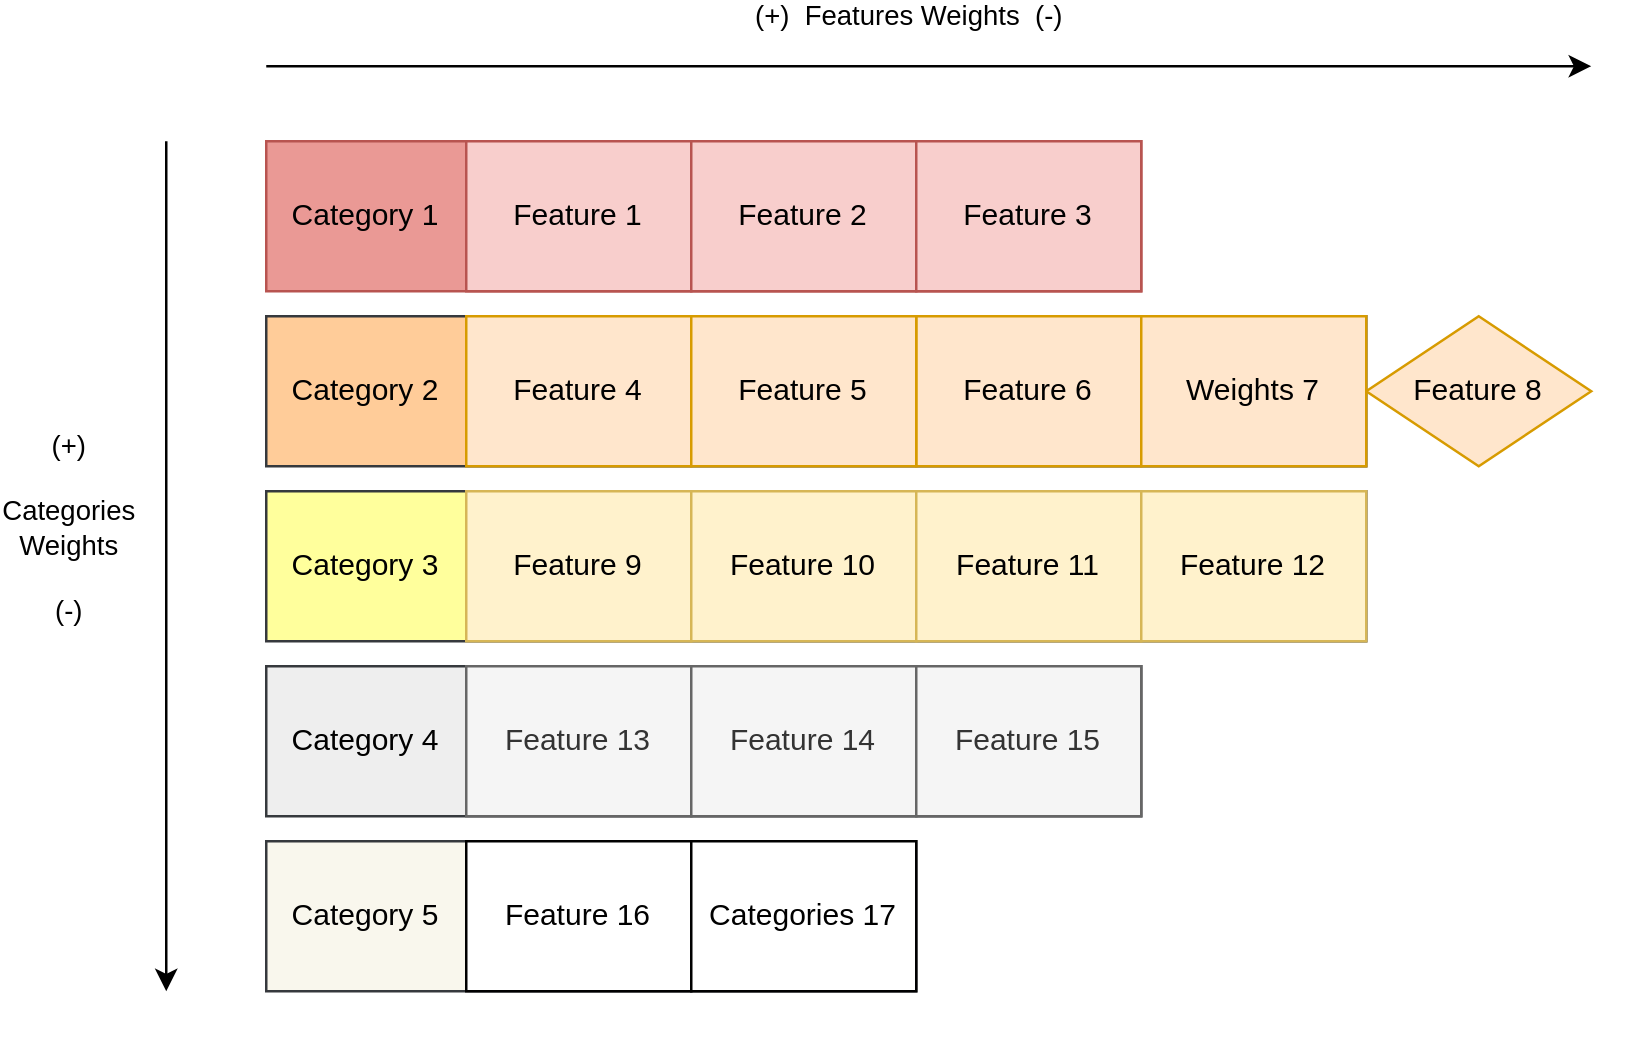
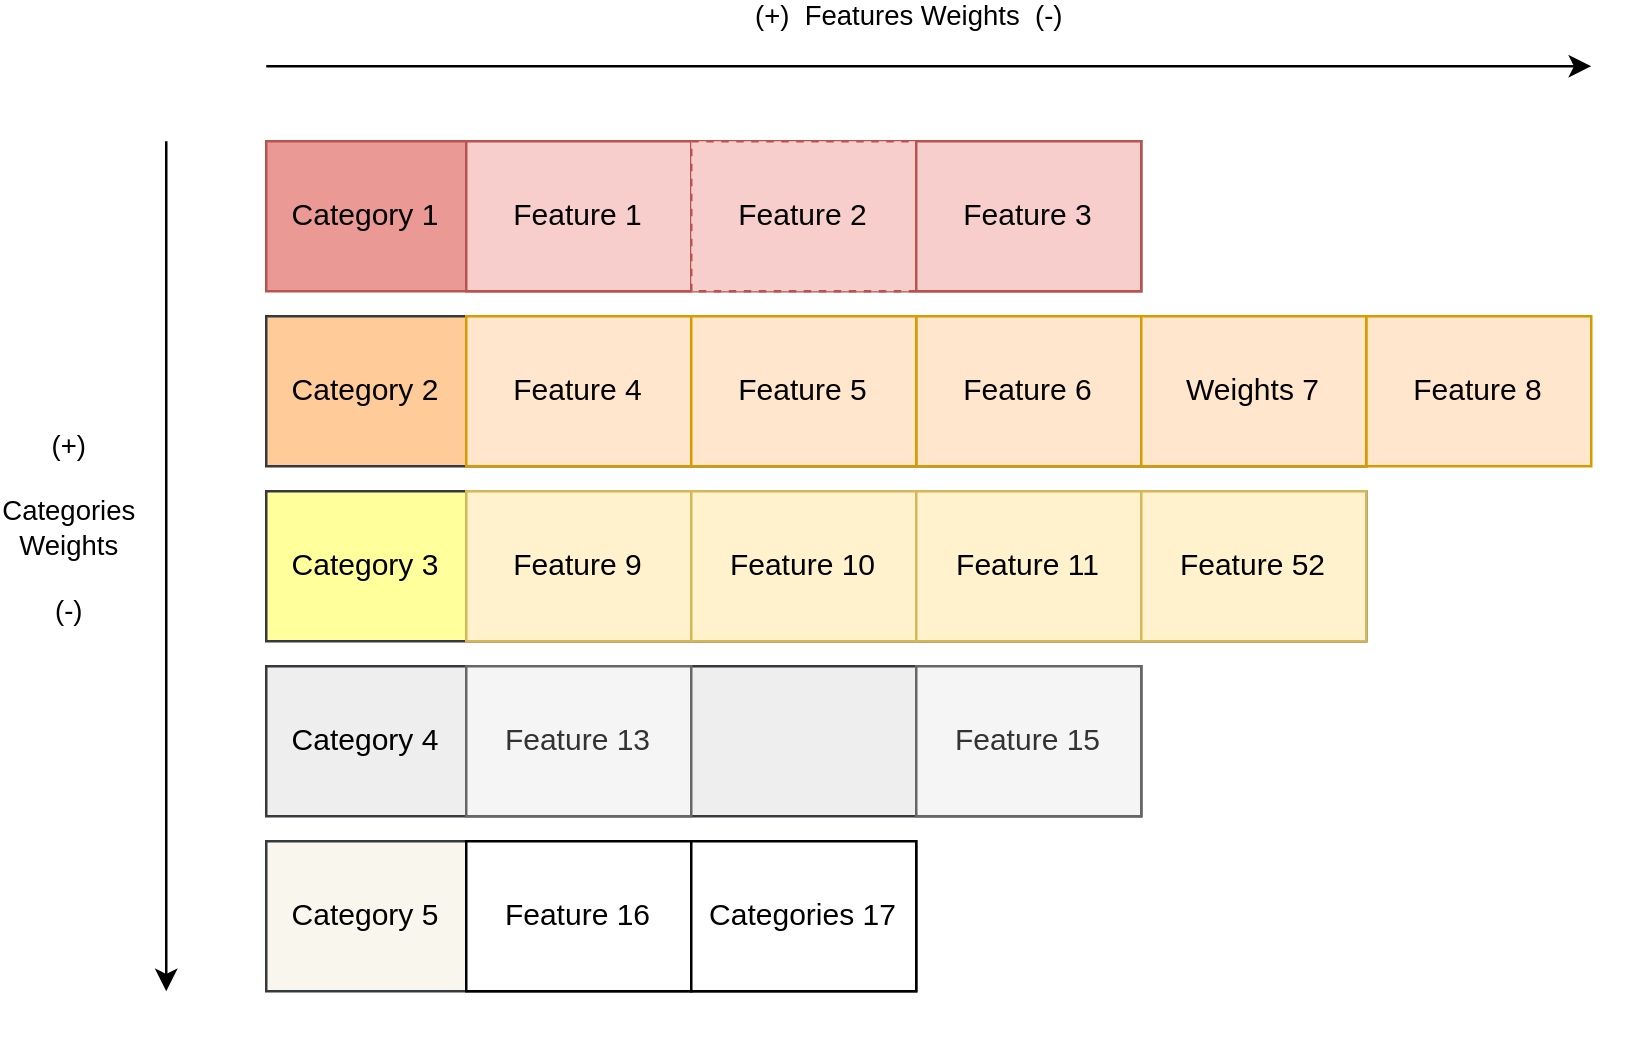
  <mxCell id="0" />
  <mxCell id="1" parent="0" />
  <mxCell id="2" value="" style="group;fillColor=#ea9995;strokeColor=#b85450;container=0;" parent="1" vertex="1" connectable="0"><mxGeometry x="60" y="50" width="350" height="60" as="geometry" /></mxCell>
  <mxCell id="3" value="" style="group;fillColor=#FFFF9C;strokeColor=#36393d;container=0;" parent="1" vertex="1" connectable="0"><mxGeometry x="60" y="190" width="440" height="60" as="geometry" /></mxCell>
  <mxCell id="4" value="" style="group;fillColor=#eeeeee;strokeColor=#36393d;container=0;" parent="1" vertex="1" connectable="0"><mxGeometry x="60" y="260" width="350" height="60" as="geometry" /></mxCell>
  <mxCell id="5" value="" style="group;fillColor=#f9f7ed;strokeColor=#36393d;container=0;" parent="1" vertex="1" connectable="0"><mxGeometry x="60" y="330" width="260" height="60" as="geometry" /></mxCell>
  <mxCell id="6" value="Category 1" style="text;html=1;strokeColor=none;fillColor=none;align=center;verticalAlign=middle;whiteSpace=wrap;rounded=0;" parent="1" vertex="1"><mxGeometry x="40" y="65" width="120" height="30" as="geometry" /></mxCell>
  <mxCell id="7" value="Feature 1" style="rounded=0;whiteSpace=wrap;html=1;fillColor=#f8cecc;strokeColor=#b85450;" parent="1" vertex="1"><mxGeometry x="140" y="50" width="90" height="60" as="geometry" /></mxCell>
- <mxCell id="8" value="Feature 2" style="rounded=0;whiteSpace=wrap;html=1;fillColor=#f8cecc;strokeColor=#b85450;" parent="1" vertex="1"><mxGeometry x="230" y="50" width="90" height="60" as="geometry" /></mxCell>
+ <mxCell id="8" value="Feature 2" style="rounded=0;whiteSpace=wrap;html=1;fillColor=#f8cecc;strokeColor=#b85450;dashed=1;" parent="1" vertex="1"><mxGeometry x="230" y="50" width="90" height="60" as="geometry" /></mxCell>
  <mxCell id="9" value="Feature 3" style="rounded=0;whiteSpace=wrap;html=1;fillColor=#f8cecc;strokeColor=#b85450;" parent="1" vertex="1"><mxGeometry x="320" y="50" width="90" height="60" as="geometry" /></mxCell>
  <mxCell id="10" value="" style="group;fillColor=#ffcc99;strokeColor=#36393d;container=0;" parent="1" vertex="1" connectable="0"><mxGeometry x="60" y="120" width="440" height="60" as="geometry" /></mxCell>
- <mxCell id="11" value="Feature 8" style="rhombus;whiteSpace=wrap;html=1;fillColor=#ffe6cc;strokeColor=#d79b00;" parent="1" vertex="1"><mxGeometry x="500" y="120" width="90" height="60" as="geometry" /></mxCell>
+ <mxCell id="11" value="Feature 8" style="rounded=0;whiteSpace=wrap;html=1;fillColor=#ffe6cc;strokeColor=#d79b00;" parent="1" vertex="1"><mxGeometry x="500" y="120" width="90" height="60" as="geometry" /></mxCell>
  <mxCell id="12" value="Category 2" style="text;html=1;strokeColor=none;fillColor=none;align=center;verticalAlign=middle;whiteSpace=wrap;rounded=0;" parent="1" vertex="1"><mxGeometry x="40" y="135" width="120" height="30" as="geometry" /></mxCell>
  <mxCell id="13" value="Feature 6" style="rounded=0;whiteSpace=wrap;html=1;fillColor=#ffe6cc;strokeColor=#d79b00;" parent="1" vertex="1"><mxGeometry x="320" y="120" width="90" height="60" as="geometry" /></mxCell>
  <mxCell id="14" value="Weights 7" style="rounded=0;whiteSpace=wrap;html=1;fillColor=#ffe6cc;strokeColor=#d79b00;" parent="1" vertex="1"><mxGeometry x="410" y="120" width="90" height="60" as="geometry" /></mxCell>
  <mxCell id="15" value="Feature 4" style="rounded=0;whiteSpace=wrap;html=1;fillColor=#ffe6cc;strokeColor=#d79b00;" parent="1" vertex="1"><mxGeometry x="140" y="120" width="90" height="60" as="geometry" /></mxCell>
  <mxCell id="16" value="Feature 5" style="rounded=0;whiteSpace=wrap;html=1;fillColor=#ffe6cc;strokeColor=#d79b00;" parent="1" vertex="1"><mxGeometry x="230" y="120" width="90" height="60" as="geometry" /></mxCell>
  <mxCell id="17" value="Category 3" style="text;html=1;strokeColor=none;fillColor=none;align=center;verticalAlign=middle;whiteSpace=wrap;rounded=0;container=0;" parent="1" vertex="1"><mxGeometry x="40" y="205" width="120" height="30" as="geometry" /></mxCell>
  <mxCell id="18" value="Feature 9" style="rounded=0;whiteSpace=wrap;html=1;container=0;fillColor=#fff2cc;strokeColor=#d6b656;" parent="1" vertex="1"><mxGeometry x="140" y="190" width="90" height="60" as="geometry" /></mxCell>
  <mxCell id="19" value="Feature 10" style="rounded=0;whiteSpace=wrap;html=1;container=0;fillColor=#fff2cc;strokeColor=#d6b656;" parent="1" vertex="1"><mxGeometry x="230" y="190" width="90" height="60" as="geometry" /></mxCell>
  <mxCell id="20" value="Feature 11" style="rounded=0;whiteSpace=wrap;html=1;container=0;fillColor=#fff2cc;strokeColor=#d6b656;" parent="1" vertex="1"><mxGeometry x="320" y="190" width="90" height="60" as="geometry" /></mxCell>
- <mxCell id="21" value="Feature 12" style="rounded=0;whiteSpace=wrap;html=1;container=0;fillColor=#fff2cc;strokeColor=#d6b656;" parent="1" vertex="1"><mxGeometry x="410" y="190" width="90" height="60" as="geometry" /></mxCell>
+ <mxCell id="21" value="Feature 52" style="rounded=0;whiteSpace=wrap;html=1;container=0;fillColor=#fff2cc;strokeColor=#d6b656;" parent="1" vertex="1"><mxGeometry x="410" y="190" width="90" height="60" as="geometry" /></mxCell>
  <mxCell id="22" value="Category 4" style="text;html=1;strokeColor=none;fillColor=none;align=center;verticalAlign=middle;whiteSpace=wrap;rounded=0;" parent="1" vertex="1"><mxGeometry x="40" y="275" width="120" height="30" as="geometry" /></mxCell>
  <mxCell id="23" value="Feature 13" style="rounded=0;whiteSpace=wrap;html=1;fillColor=#f5f5f5;fontColor=#333333;strokeColor=#666666;" parent="1" vertex="1"><mxGeometry x="140" y="260" width="90" height="60" as="geometry" /></mxCell>
- <mxCell id="24" value="Feature 14" style="rounded=0;whiteSpace=wrap;html=1;fillColor=#f5f5f5;fontColor=#333333;strokeColor=#666666;" parent="1" vertex="1"><mxGeometry x="230" y="260" width="90" height="60" as="geometry" /></mxCell>
  <mxCell id="25" value="Feature 15" style="rounded=0;whiteSpace=wrap;html=1;fillColor=#f5f5f5;fontColor=#333333;strokeColor=#666666;" parent="1" vertex="1"><mxGeometry x="320" y="260" width="90" height="60" as="geometry" /></mxCell>
  <mxCell id="26" value="Category 5" style="text;html=1;strokeColor=none;fillColor=none;align=center;verticalAlign=middle;whiteSpace=wrap;rounded=0;" parent="1" vertex="1"><mxGeometry x="40" y="345" width="120" height="30" as="geometry" /></mxCell>
  <mxCell id="27" value="Feature 16" style="rounded=0;whiteSpace=wrap;html=1;" parent="1" vertex="1"><mxGeometry x="140" y="330" width="90" height="60" as="geometry" /></mxCell>
  <mxCell id="28" value="Categories 17" style="rounded=0;whiteSpace=wrap;html=1;" parent="1" vertex="1"><mxGeometry x="230" y="330" width="90" height="60" as="geometry" /></mxCell>
  <mxCell id="29" value="" style="endArrow=classic;html=1;rounded=0;" parent="1" edge="1"><mxGeometry width="50" height="50" relative="1" as="geometry"><mxPoint x="20" y="50" as="sourcePoint" /><mxPoint x="20" y="390" as="targetPoint" /></mxGeometry></mxCell>
  <mxCell id="30" value="(+)&lt;br&gt;&lt;br&gt;Categories&lt;br&gt;Weights&lt;br&gt;&lt;br&gt;(-)" style="edgeLabel;html=1;align=center;verticalAlign=middle;resizable=0;points=[];labelBackgroundColor=none;" parent="29" vertex="1" connectable="0"><mxGeometry x="-0.186" y="-1" relative="1" as="geometry"><mxPoint x="-39" y="16" as="offset" /></mxGeometry></mxCell>
  <mxCell id="31" value="(+)&amp;nbsp; Features Weights&amp;nbsp;&amp;nbsp;(-)" style="endArrow=classic;html=1;rounded=0;" parent="1" edge="1"><mxGeometry x="-0.03" y="20" width="50" height="50" relative="1" as="geometry"><mxPoint x="60" y="20" as="sourcePoint" /><mxPoint x="590" y="20" as="targetPoint" /><mxPoint as="offset" /></mxGeometry></mxCell>
